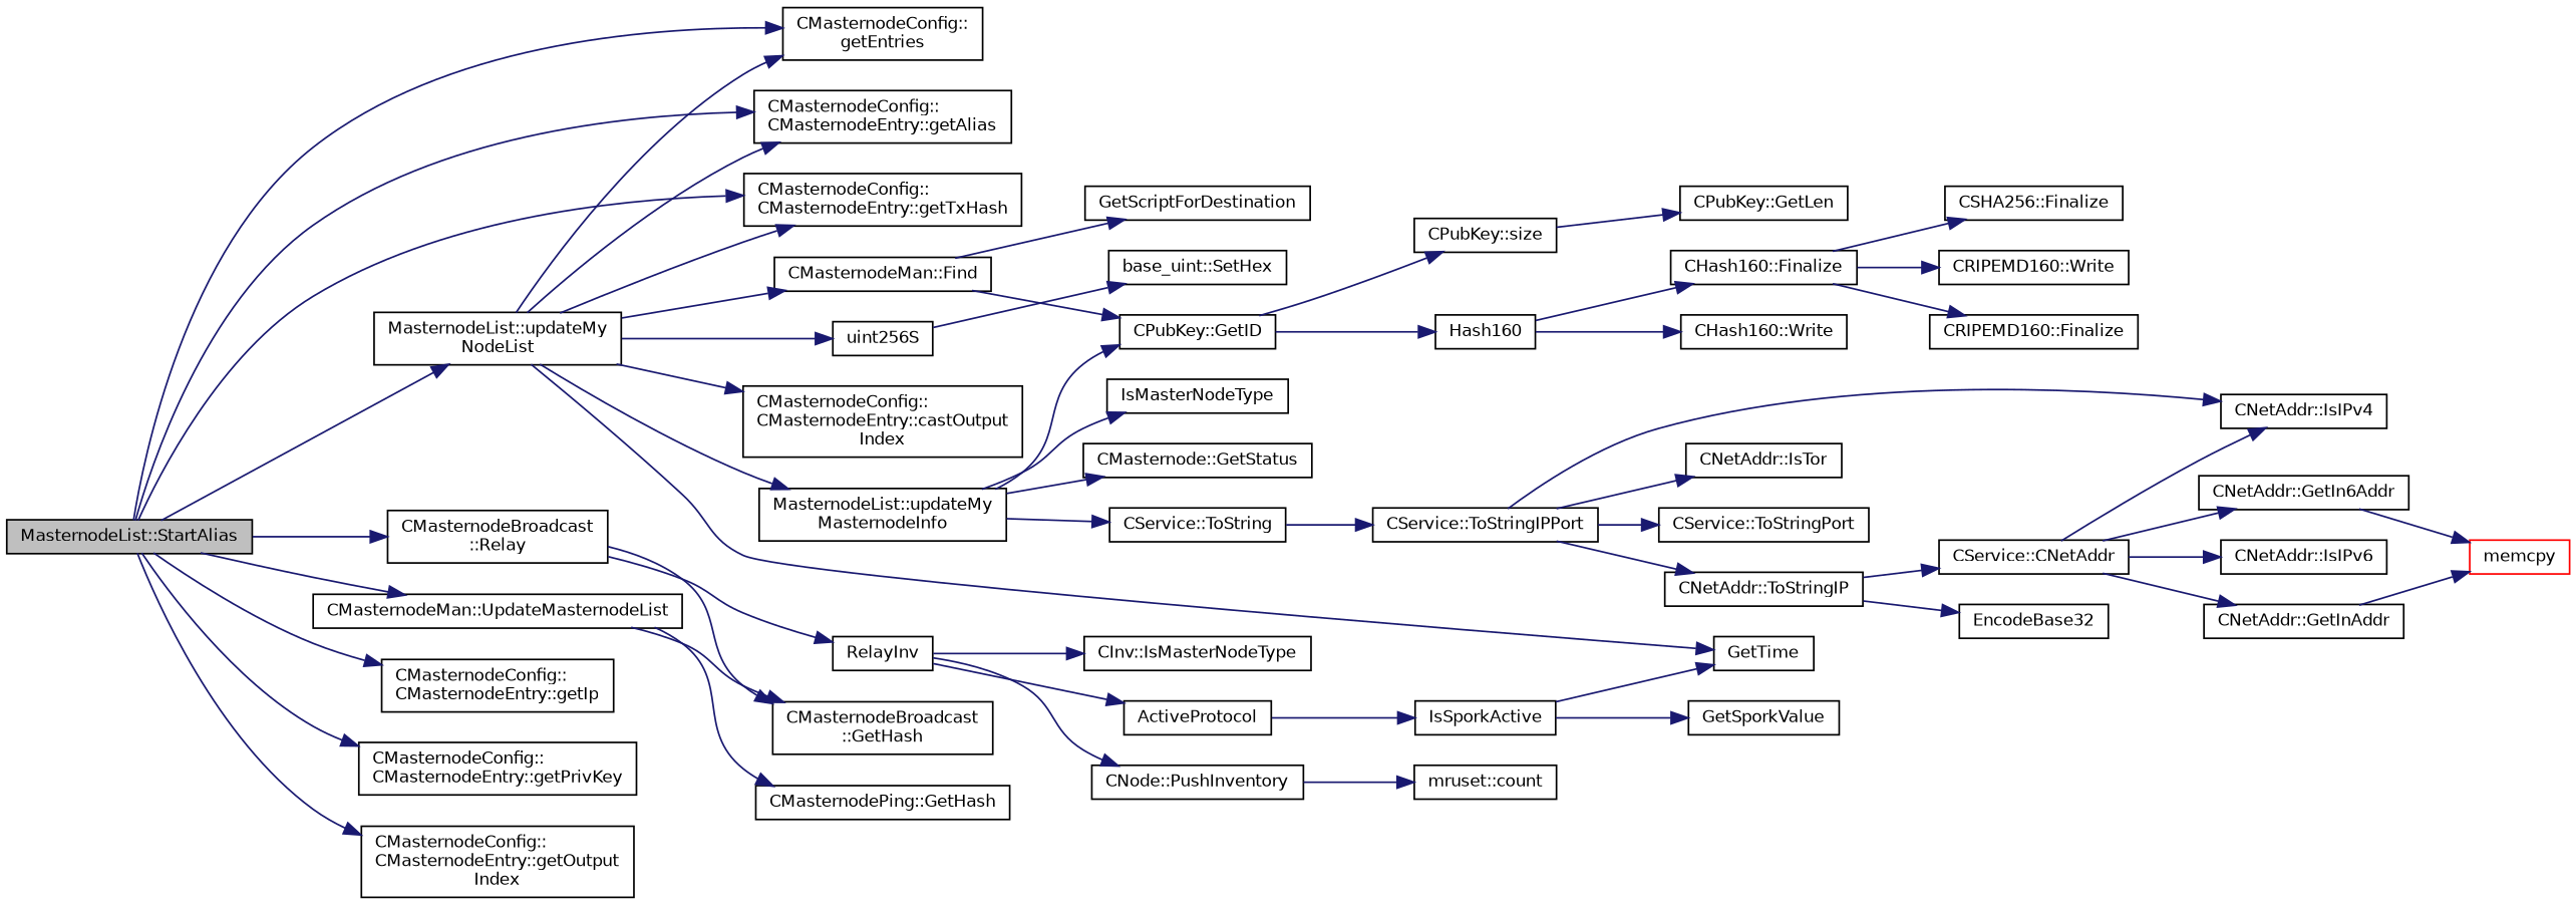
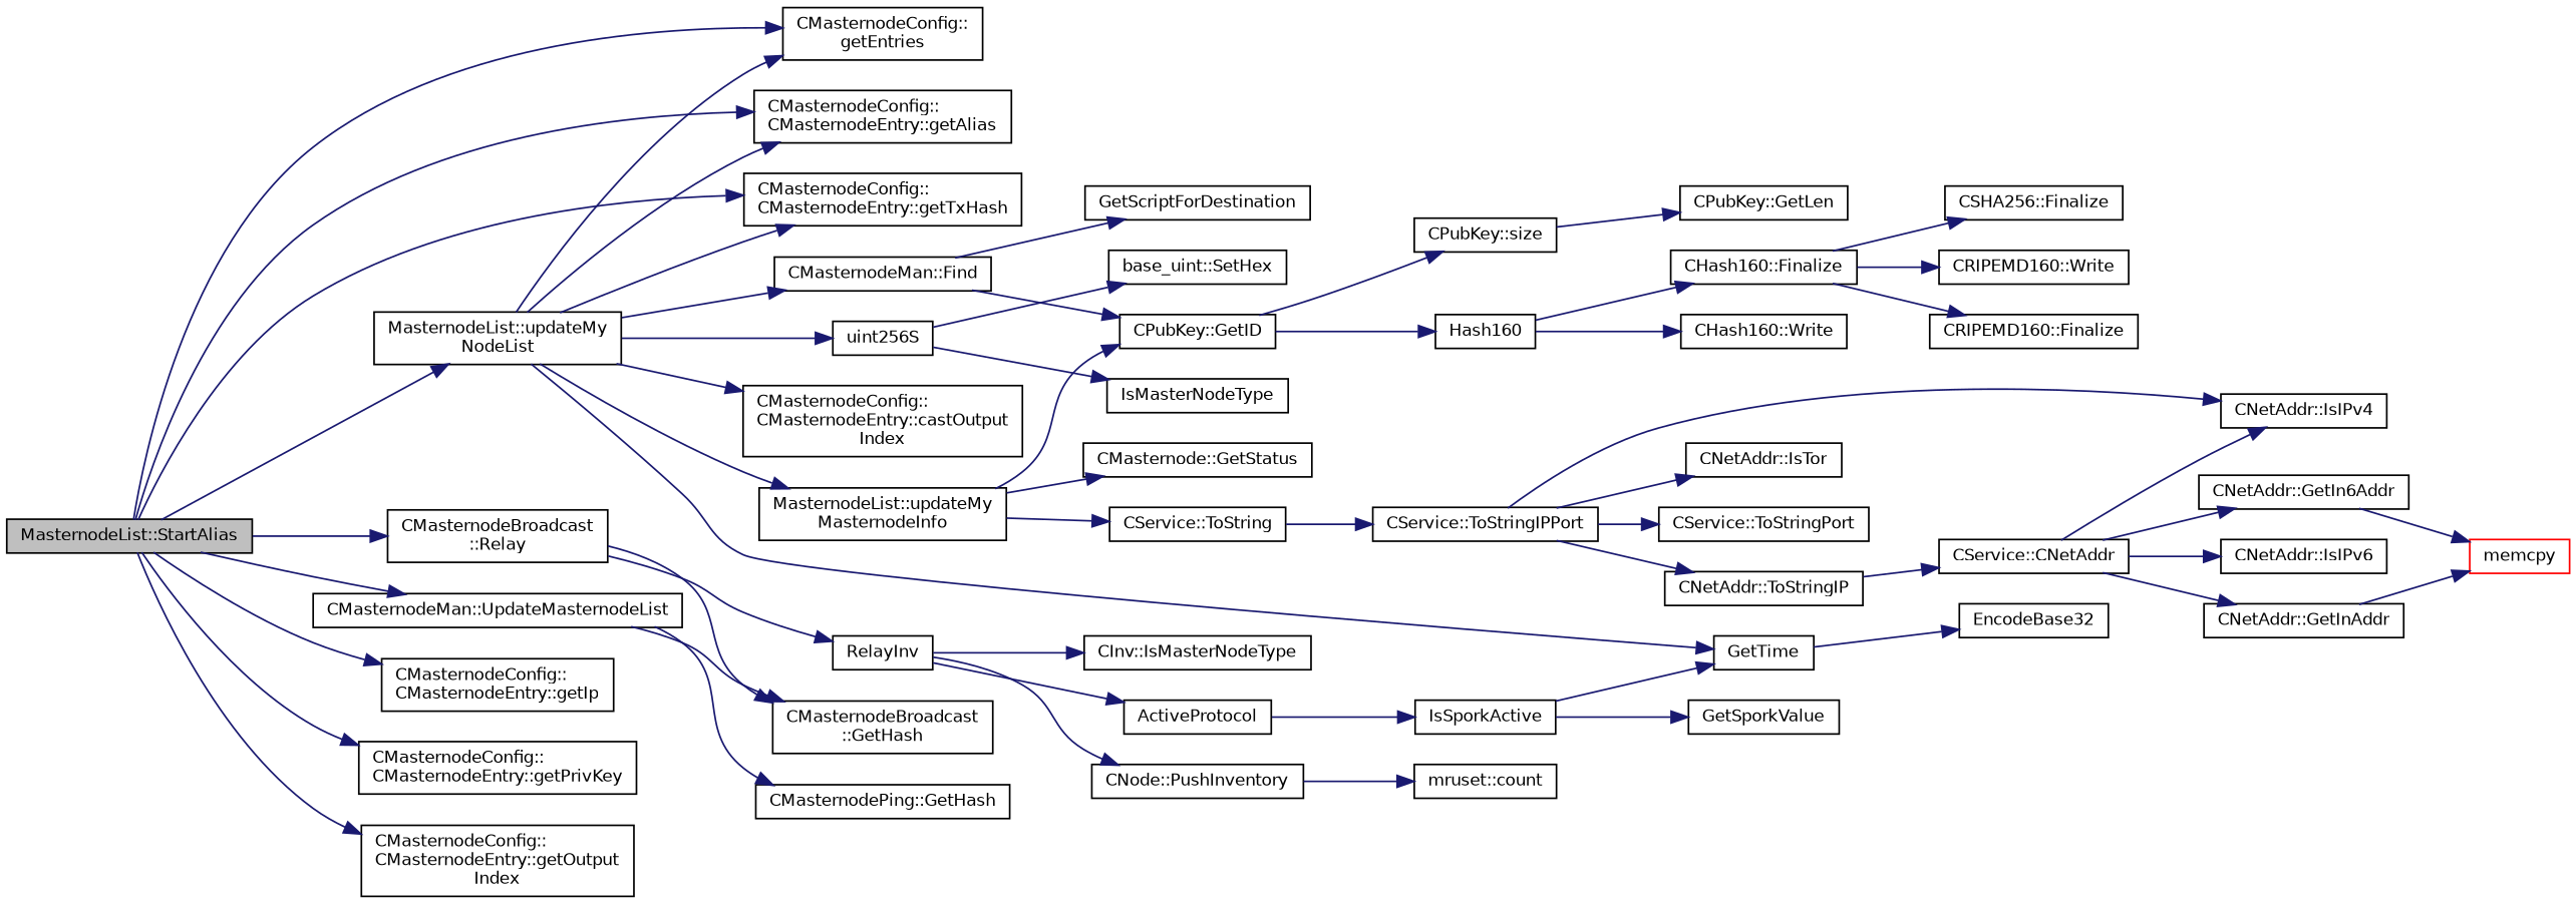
  digraph {
    rankdir=LR
    node [color=black fillcolor=white fontname=Helvetica fontsize=10 shape=record style=filled]
    edge [color=midnightblue fontname=Helvetica fontsize=10 labelfontname=Helvetica labelfontsize=10 style=solid]
    n1 [fillcolor=grey75 fontcolor=black height=0.2 label="MasternodeList::StartAlias" width=0.4]
    n2 [height=0.2 label="CMasternodeConfig::\lgetEntries" width=0.4]
    n3 [height=0.2 label="CMasternodeConfig::\lCMasternodeEntry::getAlias" width=0.4]
    n4 [height=0.2 label="CMasternodeConfig::\lCMasternodeEntry::getIp" width=0.4]
    n5 [height=0.2 label="CMasternodeConfig::\lCMasternodeEntry::getPrivKey" width=0.4]
    n6 [height=0.2 label="CMasternodeConfig::\lCMasternodeEntry::getTxHash" width=0.4]
    n7 [height=0.2 label="CMasternodeConfig::\lCMasternodeEntry::getOutput\lIndex" width=0.4]
    n8 [height=0.2 label="CMasternodeMan::UpdateMasternodeList" width=0.4]
    n9 [height=0.2 label="CMasternodeBroadcast\l::Relay" width=0.4]
    n10 [height=0.2 label="MasternodeList::updateMy\lNodeList" width=0.4]
    n11 [height=0.2 label="CMasternodePing::GetHash" width=0.4]
    n12 [height=0.2 label="CMasternodeBroadcast\l::GetHash" width=0.4]
    n13 [height=0.2 label=RelayInv width=0.4]
    n14 [height=0.2 label=GetTime width=0.4]
    n15 [height=0.2 label="CMasternodeConfig::\lCMasternodeEntry::castOutput\lIndex" width=0.4]
    n16 [height=0.2 label=uint256S width=0.4]
    n17 [height=0.2 label="CMasternodeMan::Find" width=0.4]
    n18 [height=0.2 label="MasternodeList::updateMy\lMasternodeInfo" width=0.4]
    n19 [height=0.2 label="CInv::IsMasterNodeType" width=0.4]
    n20 [height=0.2 label=ActiveProtocol width=0.4]
    n21 [height=0.2 label="CNode::PushInventory" width=0.4]
    n22 [height=0.2 label=IsSporkActive width=0.4]
    n23 [height=0.2 label="mruset::count" width=0.4]
    n24 [height=0.2 label=GetSporkValue width=0.4]
    n25 [height=0.2 label="base_uint::SetHex" width=0.4]
    n26 [height=0.2 label=GetScriptForDestination width=0.4]
    n27 [height=0.2 label="CPubKey::GetID" width=0.4]
    n28 [height=0.2 label="CService::ToString" width=0.4]
    n29 [height=0.2 label="CMasternode::GetStatus" width=0.4]
    n30 [height=0.2 label=IsMasterNodeType width=0.4]
    n31 [height=0.2 label=Hash160 width=0.4]
    n32 [height=0.2 label="CPubKey::size" width=0.4]
    n33 [height=0.2 label="CHash160::Write" width=0.4]
    n34 [height=0.2 label="CHash160::Finalize" width=0.4]
    n35 [height=0.2 label="CPubKey::GetLen" width=0.4]
    n36 [height=0.2 label="CSHA256::Finalize" width=0.4]
    n37 [height=0.2 label="CRIPEMD160::Write" width=0.4]
    n38 [height=0.2 label="CRIPEMD160::Finalize" width=0.4]
    n39 [height=0.2 label="CService::ToStringIPPort" width=0.4]
    n40 [height=0.2 label="CNetAddr::IsIPv4" width=0.4]
    n41 [height=0.2 label="CNetAddr::IsTor" width=0.4]
    n42 [height=0.2 label="CNetAddr::ToStringIP" width=0.4]
    n43 [height=0.2 label="CService::ToStringPort" width=0.4]
    n44 [height=0.2 label=EncodeBase32 width=0.4]
    n45 [height=0.2 label="CService::CNetAddr" width=0.4]
    n46 [height=0.2 label="CNetAddr::GetInAddr" width=0.4]
    n47 [height=0.2 label="CNetAddr::IsIPv6" width=0.4]
    n48 [height=0.2 label="CNetAddr::GetIn6Addr" width=0.4]
    n49 [color=red height=0.2 label=memcpy width=0.4]
    n1 -> n2
    n1 -> n3
    n1 -> n4
    n1 -> n5
    n1 -> n6
    n1 -> n7
    n1 -> n8
    n1 -> n9
    n1 -> n10
    n8 -> n11
    n8 -> n12
    n9 -> n12
    n9 -> n13
    n10 -> n2
    n10 -> n3
    n10 -> n6
    n10 -> n14
    n10 -> n15
    n10 -> n16
    n10 -> n17
    n10 -> n18
    n13 -> n19
    n13 -> n20
    n13 -> n21
    n16 -> n25
    n17 -> n26
    n17 -> n27
    n18 -> n27
    n18 -> n28
    n18 -> n29
-   n18 -> n30
+   n16 -> n30
    n20 -> n22
    n21 -> n23
    n22 -> n14
    n22 -> n24
    n27 -> n31
    n27 -> n32
    n28 -> n39
    n31 -> n33
    n31 -> n34
    n32 -> n35
    n34 -> n36
    n34 -> n37
    n34 -> n38
    n39 -> n40
    n39 -> n41
    n39 -> n42
    n39 -> n43
-   n42 -> n44
+   n14 -> n44
    n42 -> n45
    n45 -> n40
    n45 -> n46
    n45 -> n47
    n45 -> n48
    n46 -> n49
    n48 -> n49
  }
